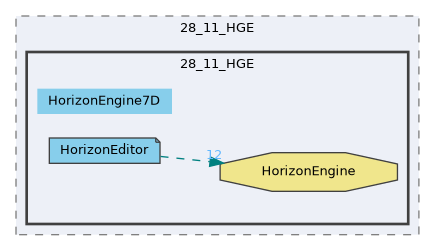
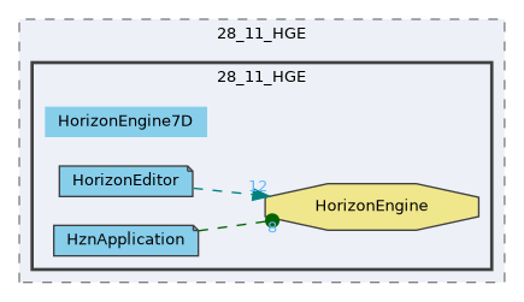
  digraph {
    compound=true
    rankdir=LR
    node [fillcolor=skyblue fontname=Helvetica fontsize=10 shape=note style=filled color=grey25]
    edge [fontcolor=steelblue1 fontname=Helvetica fontsize=10 labeldistance=1.5 labelfontname=Helvetica labelfontsize=10 style=dashed]
    n1 [height=0.2 label=HorizonEngine7D shape=plaintext width=0.4 color=""]
    n2 [height=0.2 label=HorizonEditor width=0.4]
    n3 [fillcolor=khaki height=0.2 label=HorizonEngine shape=octagon width=0.4]
+   n4 [height=0.2 label=HznApplication width=0.4]
    subgraph cluster_1 {
      bgcolor="#edf0f7"
      fontname=Helvetica
      fontsize=10
      label="28_11_HGE"
      pencolor=grey50
      style="filled,dashed"
      subgraph cluster_2 {
        bgcolor="#edf0f7"
        fontname=Helvetica
        fontsize=10
        label="28_11_HGE"
        pencolor=grey25
        style="filled,bold"
        n1
        n2
        n3
+       n4
      }
    }
    n2 -> n3 [arrowhead=normal color=teal headlabel=12]
+   n4 -> n3 [arrowhead=dot color=darkgreen headlabel=8]
  }
